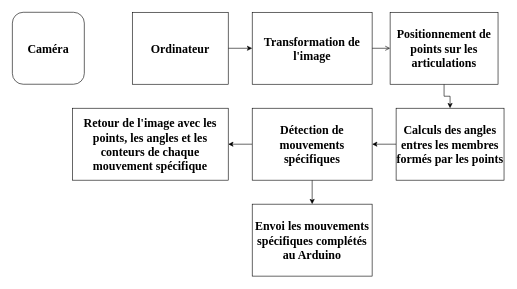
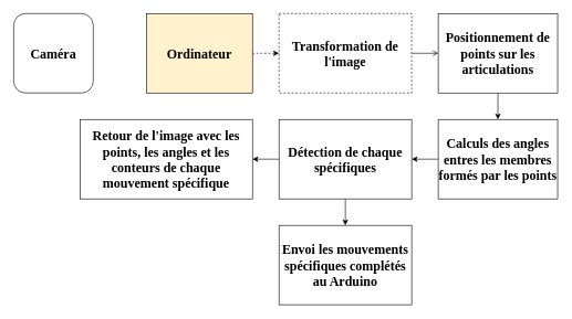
  <mxCell id="0" />
  <mxCell id="1" parent="0" />
- <mxCell id="2" style="edgeStyle=orthogonalEdgeStyle;rounded=0;orthogonalLoop=1;jettySize=auto;html=1;exitX=1;exitY=0.5;exitDx=0;exitDy=0;entryX=0;entryY=0.5;entryDx=0;entryDy=0;" edge="1" parent="1" source="3" target="6"><mxGeometry relative="1" as="geometry" /></mxCell>
- <mxCell id="3" value="&lt;font size=&quot;1&quot; face=&quot;Verdana&quot;&gt;&lt;b style=&quot;font-size: 20px;&quot;&gt;Ordinateur&lt;/b&gt;&lt;/font&gt;" style="rounded=0;whiteSpace=wrap;html=1;" vertex="1" parent="1"><mxGeometry x="220" y="20" width="160" height="120" as="geometry" /></mxCell>
+ <mxCell id="2" style="edgeStyle=orthogonalEdgeStyle;rounded=0;orthogonalLoop=1;jettySize=auto;html=1;exitX=1;exitY=0.5;exitDx=0;exitDy=0;entryX=0;entryY=0.5;entryDx=0;entryDy=0;dashed=1;" edge="1" parent="1" source="3" target="6"><mxGeometry relative="1" as="geometry" /></mxCell>
+ <mxCell id="3" value="&lt;font size=&quot;1&quot; face=&quot;Verdana&quot;&gt;&lt;b style=&quot;font-size: 20px;&quot;&gt;Ordinateur&lt;/b&gt;&lt;/font&gt;" style="rounded=0;whiteSpace=wrap;html=1;fillColor=#fff2cc;" vertex="1" parent="1"><mxGeometry x="220" y="20" width="160" height="120" as="geometry" /></mxCell>
  <mxCell id="4" value="&lt;font style=&quot;font-size: 20px;&quot; face=&quot;Verdana&quot;&gt;&lt;b&gt;Caméra&lt;/b&gt;&lt;/font&gt;" style="whiteSpace=wrap;html=1;rounded=1;" vertex="1" parent="1"><mxGeometry y="20" width="120" height="120" as="geometry" x="20" /></mxCell>
  <mxCell id="5" style="edgeStyle=orthogonalEdgeStyle;rounded=0;orthogonalLoop=1;jettySize=auto;html=1;exitX=1;exitY=0.5;exitDx=0;exitDy=0;entryX=0;entryY=0.5;entryDx=0;entryDy=0;endArrow=open;" edge="1" parent="1" source="6" target="8"><mxGeometry relative="1" as="geometry" /></mxCell>
- <mxCell id="6" value="&lt;font size=&quot;1&quot; face=&quot;Verdana&quot;&gt;&lt;b style=&quot;font-size: 20px;&quot;&gt;Transformation de l'image&lt;/b&gt;&lt;/font&gt;" style="rounded=0;whiteSpace=wrap;html=1;" vertex="1" parent="1"><mxGeometry x="420" y="20" width="200" height="120" as="geometry" /></mxCell>
+ <mxCell id="6" value="&lt;font size=&quot;1&quot; face=&quot;Verdana&quot;&gt;&lt;b style=&quot;font-size: 20px;&quot;&gt;Transformation de l'image&lt;/b&gt;&lt;/font&gt;" style="rounded=0;whiteSpace=wrap;html=1;dashed=1;" vertex="1" parent="1"><mxGeometry x="420" y="20" width="200" height="120" as="geometry" /></mxCell>
  <mxCell id="7" style="edgeStyle=orthogonalEdgeStyle;rounded=0;orthogonalLoop=1;jettySize=auto;html=1;exitX=0.5;exitY=1;exitDx=0;exitDy=0;entryX=0.5;entryY=0;entryDx=0;entryDy=0;" edge="1" parent="1" source="8" target="10"><mxGeometry relative="1" as="geometry" /></mxCell>
- <mxCell id="8" value="&lt;b&gt;&lt;font style=&quot;font-size: 20px;&quot; face=&quot;Verdana&quot;&gt;Positionnement de points sur les articulations&lt;/font&gt;&lt;/b&gt;" style="rounded=0;whiteSpace=wrap;html=1;" vertex="1" parent="1"><mxGeometry x="650" y="20" width="180" height="120" as="geometry" /></mxCell>
+ <mxCell id="8" value="&lt;b&gt;&lt;font style=&quot;font-size: 20px;&quot; face=&quot;Verdana&quot;&gt;Positionnement de points sur les articulations&lt;/font&gt;&lt;/b&gt;" style="rounded=0;whiteSpace=wrap;html=1;" vertex="1" parent="1"><mxGeometry x="660" y="20" width="180" height="120" as="geometry" /></mxCell>
  <mxCell id="9" style="edgeStyle=orthogonalEdgeStyle;rounded=0;orthogonalLoop=1;jettySize=auto;html=1;exitX=0;exitY=0.5;exitDx=0;exitDy=0;" edge="1" parent="1" source="10" target="13"><mxGeometry relative="1" as="geometry" /></mxCell>
  <mxCell id="10" value="&lt;font size=&quot;1&quot; face=&quot;Verdana&quot;&gt;&lt;b style=&quot;font-size: 20px;&quot;&gt;Calculs des angles entres les membres formés par les points&lt;/b&gt;&lt;/font&gt;" style="rounded=0;whiteSpace=wrap;html=1;" vertex="1" parent="1"><mxGeometry x="660" y="180" width="180" height="120" as="geometry" /></mxCell>
  <mxCell id="11" style="edgeStyle=orthogonalEdgeStyle;rounded=0;orthogonalLoop=1;jettySize=auto;html=1;exitX=0;exitY=0.5;exitDx=0;exitDy=0;" edge="1" parent="1" source="13" target="14"><mxGeometry relative="1" as="geometry" /></mxCell>
  <mxCell id="12" style="edgeStyle=orthogonalEdgeStyle;rounded=0;orthogonalLoop=1;jettySize=auto;html=1;exitX=0.5;exitY=1;exitDx=0;exitDy=0;entryX=0.5;entryY=0;entryDx=0;entryDy=0;" edge="1" parent="1" source="13" target="15"><mxGeometry relative="1" as="geometry" /></mxCell>
- <mxCell id="13" value="&lt;font style=&quot;font-size: 20px;&quot; face=&quot;Verdana&quot;&gt;&lt;b&gt;Détection de mouvements spécifiques&lt;/b&gt;&lt;/font&gt;" style="rounded=0;whiteSpace=wrap;html=1;" vertex="1" parent="1"><mxGeometry x="420" y="180" width="200" height="120" as="geometry" /></mxCell>
+ <mxCell id="13" value="&lt;font style=&quot;font-size: 20px;&quot; face=&quot;Verdana&quot;&gt;&lt;b&gt;Détection de chaque spécifiques&lt;/b&gt;&lt;/font&gt;" style="rounded=0;whiteSpace=wrap;html=1;" vertex="1" parent="1"><mxGeometry x="420" y="180" width="200" height="120" as="geometry" /></mxCell>
  <mxCell id="14" value="&lt;font size=&quot;1&quot; face=&quot;Verdana&quot;&gt;&lt;b style=&quot;font-size: 20px;&quot;&gt;Retour de l'image avec les points, les angles et les conteurs de chaque mouvement spécifique&lt;/b&gt;&lt;/font&gt;" style="rounded=0;whiteSpace=wrap;html=1;" vertex="1" parent="1"><mxGeometry x="120" y="180" width="260" height="120" as="geometry" /></mxCell>
  <mxCell id="15" value="&lt;font size=&quot;1&quot; style=&quot;&quot; face=&quot;Verdana&quot;&gt;&lt;b style=&quot;font-size: 20px;&quot;&gt;Envoi les mouvements spécifiques complétés au Arduino&lt;/b&gt;&lt;/font&gt;" style="rounded=0;whiteSpace=wrap;html=1;" vertex="1" parent="1"><mxGeometry x="420" y="340" width="200" height="120" as="geometry" /></mxCell>
